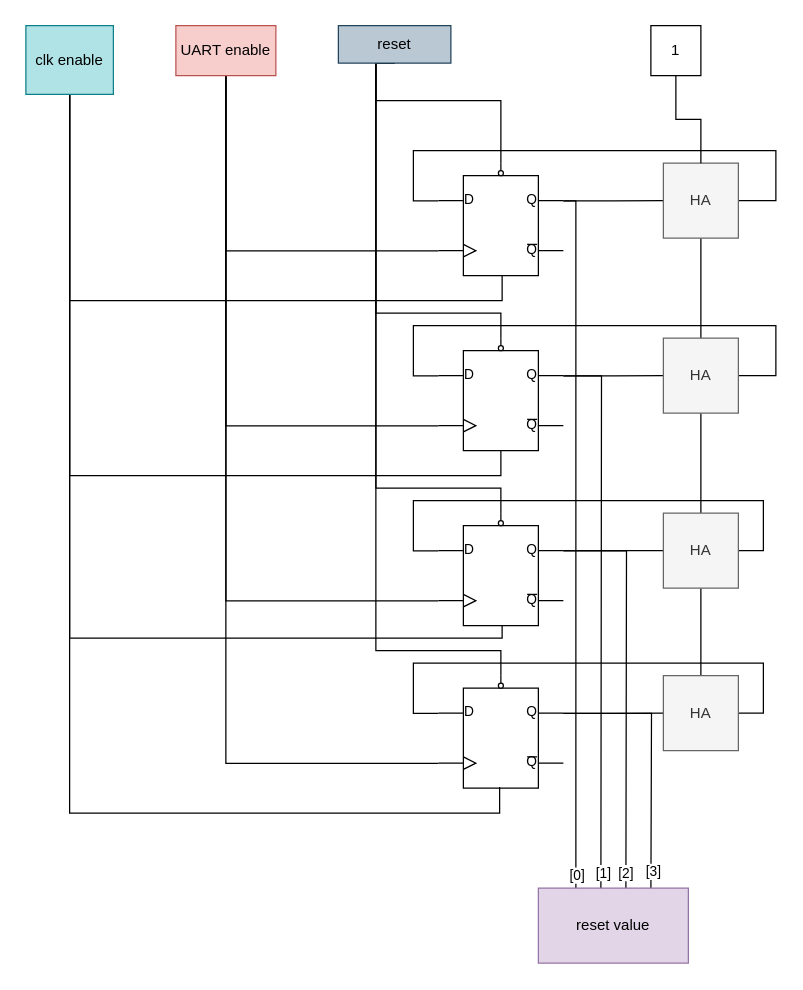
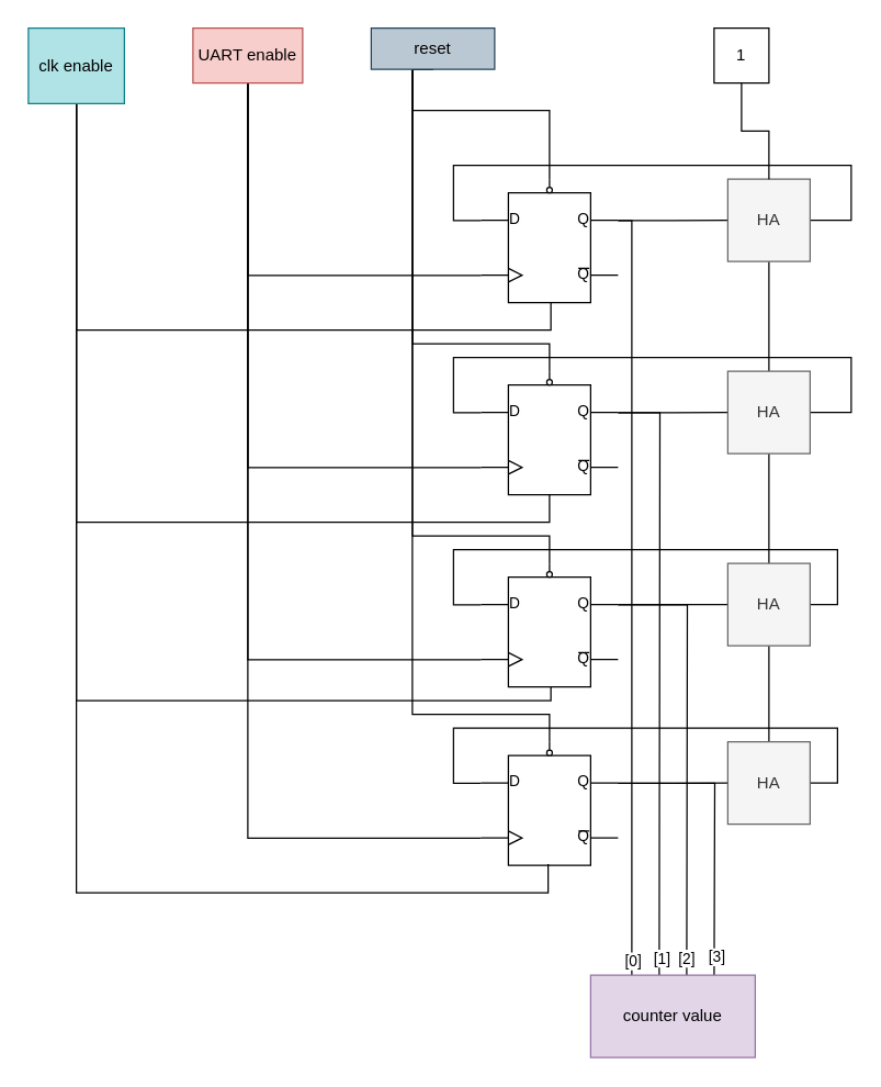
  <mxCell id="0" />
  <mxCell id="1" parent="0" />
  <mxCell id="2" style="edgeStyle=orthogonalEdgeStyle;rounded=0;orthogonalLoop=1;jettySize=auto;html=1;exitX=1;exitY=0.335;exitDx=0;exitDy=0;exitPerimeter=0;endArrow=none;endFill=0;entryX=0;entryY=0.5;entryDx=0;entryDy=0;" edge="1" parent="1" source="5" target="35"><mxGeometry relative="1" as="geometry"><mxPoint x="510" y="160" as="targetPoint" /></mxGeometry></mxCell>
  <mxCell id="3" style="edgeStyle=orthogonalEdgeStyle;rounded=0;orthogonalLoop=1;jettySize=auto;html=1;exitX=1;exitY=0.335;exitDx=0;exitDy=0;exitPerimeter=0;endArrow=none;endFill=0;" edge="1" parent="1" source="5"><mxGeometry relative="1" as="geometry"><mxPoint x="460" y="721.905" as="targetPoint" /><Array as="points"><mxPoint x="460" y="160" /></Array></mxGeometry></mxCell>
  <mxCell id="4" value="[0]" style="edgeLabel;html=1;align=center;verticalAlign=middle;resizable=0;points=[];" vertex="1" connectable="0" parent="3"><mxGeometry x="0.92" relative="1" as="geometry"><mxPoint as="offset" /></mxGeometry></mxCell>
  <mxCell id="5" value="" style="verticalLabelPosition=bottom;shadow=0;dashed=0;align=center;html=1;verticalAlign=top;shape=mxgraph.electrical.logic_gates.d_type_flip-flop_with_clear;" vertex="1" parent="1"><mxGeometry x="350" y="130" width="100" height="90" as="geometry" /></mxCell>
  <mxCell id="6" style="edgeStyle=orthogonalEdgeStyle;rounded=0;orthogonalLoop=1;jettySize=auto;html=1;exitX=1;exitY=0.335;exitDx=0;exitDy=0;exitPerimeter=0;entryX=0;entryY=0.5;entryDx=0;entryDy=0;endArrow=none;endFill=0;" edge="1" parent="1" source="9" target="45"><mxGeometry relative="1" as="geometry" /></mxCell>
  <mxCell id="7" style="edgeStyle=orthogonalEdgeStyle;rounded=0;orthogonalLoop=1;jettySize=auto;html=1;exitX=1;exitY=0.335;exitDx=0;exitDy=0;exitPerimeter=0;endArrow=none;endFill=0;" edge="1" parent="1" source="9"><mxGeometry relative="1" as="geometry"><mxPoint x="520" y="720" as="targetPoint" /></mxGeometry></mxCell>
  <mxCell id="8" value="[3]" style="edgeLabel;html=1;align=center;verticalAlign=middle;resizable=0;points=[];" vertex="1" connectable="0" parent="7"><mxGeometry x="0.791" y="1" relative="1" as="geometry"><mxPoint as="offset" /></mxGeometry></mxCell>
  <mxCell id="9" value="" style="verticalLabelPosition=bottom;shadow=0;dashed=0;align=center;html=1;verticalAlign=top;shape=mxgraph.electrical.logic_gates.d_type_flip-flop_with_clear;" vertex="1" parent="1"><mxGeometry x="350" y="540" width="100" height="90" as="geometry" /></mxCell>
  <mxCell id="10" style="edgeStyle=orthogonalEdgeStyle;rounded=0;orthogonalLoop=1;jettySize=auto;html=1;exitX=1;exitY=0.335;exitDx=0;exitDy=0;exitPerimeter=0;entryX=0;entryY=0.5;entryDx=0;entryDy=0;endArrow=none;endFill=0;" edge="1" parent="1" source="13" target="43"><mxGeometry relative="1" as="geometry"><Array as="points"><mxPoint x="530" y="440" /></Array></mxGeometry></mxCell>
  <mxCell id="11" style="edgeStyle=orthogonalEdgeStyle;rounded=0;orthogonalLoop=1;jettySize=auto;html=1;exitX=1;exitY=0.335;exitDx=0;exitDy=0;exitPerimeter=0;endArrow=none;endFill=0;" edge="1" parent="1" source="13"><mxGeometry relative="1" as="geometry"><mxPoint x="500" y="720" as="targetPoint" /></mxGeometry></mxCell>
  <mxCell id="12" value="[2]" style="edgeLabel;html=1;align=center;verticalAlign=middle;resizable=0;points=[];" vertex="1" connectable="0" parent="11"><mxGeometry x="0.864" y="-1" relative="1" as="geometry"><mxPoint as="offset" /></mxGeometry></mxCell>
  <mxCell id="13" value="" style="verticalLabelPosition=bottom;shadow=0;dashed=0;align=center;html=1;verticalAlign=top;shape=mxgraph.electrical.logic_gates.d_type_flip-flop_with_clear;" vertex="1" parent="1"><mxGeometry x="350" y="410" width="100" height="90" as="geometry" /></mxCell>
  <mxCell id="14" style="edgeStyle=orthogonalEdgeStyle;rounded=0;orthogonalLoop=1;jettySize=auto;html=1;exitX=1;exitY=0.335;exitDx=0;exitDy=0;exitPerimeter=0;entryX=0;entryY=0.5;entryDx=0;entryDy=0;endArrow=none;endFill=0;" edge="1" parent="1" source="17" target="40"><mxGeometry relative="1" as="geometry" /></mxCell>
  <mxCell id="15" style="edgeStyle=orthogonalEdgeStyle;rounded=0;orthogonalLoop=1;jettySize=auto;html=1;exitX=1;exitY=0.335;exitDx=0;exitDy=0;exitPerimeter=0;endArrow=none;endFill=0;" edge="1" parent="1" source="17"><mxGeometry relative="1" as="geometry"><mxPoint x="480" y="720.952" as="targetPoint" /></mxGeometry></mxCell>
  <mxCell id="16" value="[1]" style="edgeLabel;html=1;align=center;verticalAlign=middle;resizable=0;points=[];" vertex="1" connectable="0" parent="15"><mxGeometry x="0.897" y="1" relative="1" as="geometry"><mxPoint as="offset" /></mxGeometry></mxCell>
  <mxCell id="17" value="" style="verticalLabelPosition=bottom;shadow=0;dashed=0;align=center;html=1;verticalAlign=top;shape=mxgraph.electrical.logic_gates.d_type_flip-flop_with_clear;" vertex="1" parent="1"><mxGeometry x="350" y="270" width="100" height="90" as="geometry" /></mxCell>
  <mxCell id="18" style="edgeStyle=orthogonalEdgeStyle;rounded=0;orthogonalLoop=1;jettySize=auto;html=1;entryX=0.5;entryY=0;entryDx=0;entryDy=0;entryPerimeter=0;endArrow=none;endFill=0;" edge="1" parent="1" source="22" target="5"><mxGeometry relative="1" as="geometry"><Array as="points"><mxPoint x="300" y="80" /><mxPoint x="400" y="80" /></Array></mxGeometry></mxCell>
  <mxCell id="19" style="edgeStyle=orthogonalEdgeStyle;rounded=0;orthogonalLoop=1;jettySize=auto;html=1;exitX=0.5;exitY=1;exitDx=0;exitDy=0;endArrow=none;endFill=0;" edge="1" parent="1" source="22" target="17"><mxGeometry relative="1" as="geometry"><Array as="points"><mxPoint x="300" y="250" /><mxPoint x="400" y="250" /></Array></mxGeometry></mxCell>
  <mxCell id="20" style="edgeStyle=orthogonalEdgeStyle;rounded=0;orthogonalLoop=1;jettySize=auto;html=1;exitX=0.5;exitY=1;exitDx=0;exitDy=0;entryX=0.5;entryY=0;entryDx=0;entryDy=0;entryPerimeter=0;endArrow=none;endFill=0;" edge="1" parent="1" source="22" target="13"><mxGeometry relative="1" as="geometry"><Array as="points"><mxPoint x="300" y="390" /><mxPoint x="400" y="390" /></Array></mxGeometry></mxCell>
  <mxCell id="21" style="edgeStyle=orthogonalEdgeStyle;rounded=0;orthogonalLoop=1;jettySize=auto;html=1;exitX=0.5;exitY=1;exitDx=0;exitDy=0;entryX=0.5;entryY=0;entryDx=0;entryDy=0;entryPerimeter=0;endArrow=none;endFill=0;" edge="1" parent="1" source="22" target="9"><mxGeometry relative="1" as="geometry"><Array as="points"><mxPoint x="300" y="520" /><mxPoint x="400" y="520" /></Array></mxGeometry></mxCell>
  <mxCell id="22" value="reset" style="rounded=0;whiteSpace=wrap;html=1;fillColor=#bac8d3;strokeColor=#23445d;" vertex="1" parent="1"><mxGeometry x="270" y="20" width="90" height="30" as="geometry" /></mxCell>
  <mxCell id="23" style="edgeStyle=orthogonalEdgeStyle;rounded=0;orthogonalLoop=1;jettySize=auto;html=1;entryX=0;entryY=0.78;entryDx=0;entryDy=0;entryPerimeter=0;endArrow=none;endFill=0;" edge="1" parent="1" source="27" target="5"><mxGeometry relative="1" as="geometry"><Array as="points"><mxPoint x="180" y="200" /></Array></mxGeometry></mxCell>
  <mxCell id="24" style="edgeStyle=orthogonalEdgeStyle;rounded=0;orthogonalLoop=1;jettySize=auto;html=1;exitX=0.5;exitY=1;exitDx=0;exitDy=0;entryX=0;entryY=0.78;entryDx=0;entryDy=0;entryPerimeter=0;endArrow=none;endFill=0;" edge="1" parent="1" source="27" target="17"><mxGeometry relative="1" as="geometry" /></mxCell>
  <mxCell id="25" style="edgeStyle=orthogonalEdgeStyle;rounded=0;orthogonalLoop=1;jettySize=auto;html=1;exitX=0.5;exitY=1;exitDx=0;exitDy=0;entryX=0;entryY=0.78;entryDx=0;entryDy=0;entryPerimeter=0;endArrow=none;endFill=0;" edge="1" parent="1" source="27" target="13"><mxGeometry relative="1" as="geometry" /></mxCell>
  <mxCell id="26" style="edgeStyle=orthogonalEdgeStyle;rounded=0;orthogonalLoop=1;jettySize=auto;html=1;exitX=0.5;exitY=1;exitDx=0;exitDy=0;entryX=0;entryY=0.78;entryDx=0;entryDy=0;entryPerimeter=0;endArrow=none;endFill=0;" edge="1" parent="1" source="27" target="9"><mxGeometry relative="1" as="geometry" /></mxCell>
  <mxCell id="27" value="UART enable" style="rounded=0;whiteSpace=wrap;html=1;fillColor=#f8cecc;strokeColor=#b85450;" vertex="1" parent="1"><mxGeometry x="140" y="20" width="80" height="40" as="geometry" /></mxCell>
  <mxCell id="28" style="edgeStyle=orthogonalEdgeStyle;rounded=0;orthogonalLoop=1;jettySize=auto;html=1;endArrow=none;endFill=0;entryX=0.51;entryY=1;entryDx=0;entryDy=0;entryPerimeter=0;" edge="1" parent="1" source="32" target="5"><mxGeometry relative="1" as="geometry"><mxPoint x="402" y="221" as="targetPoint" /><Array as="points"><mxPoint x="55" y="240" /><mxPoint x="401" y="240" /></Array></mxGeometry></mxCell>
  <mxCell id="29" style="edgeStyle=orthogonalEdgeStyle;rounded=0;orthogonalLoop=1;jettySize=auto;html=1;exitX=0.5;exitY=1;exitDx=0;exitDy=0;entryX=0.5;entryY=1;entryDx=0;entryDy=0;entryPerimeter=0;endArrow=none;endFill=0;" edge="1" parent="1" source="32" target="17"><mxGeometry relative="1" as="geometry" /></mxCell>
  <mxCell id="30" style="edgeStyle=orthogonalEdgeStyle;rounded=0;orthogonalLoop=1;jettySize=auto;html=1;exitX=0.5;exitY=1;exitDx=0;exitDy=0;entryX=0.51;entryY=1;entryDx=0;entryDy=0;entryPerimeter=0;endArrow=none;endFill=0;" edge="1" parent="1" source="32" target="13"><mxGeometry relative="1" as="geometry"><Array as="points"><mxPoint x="55" y="510" /><mxPoint x="401" y="510" /></Array></mxGeometry></mxCell>
  <mxCell id="31" style="edgeStyle=orthogonalEdgeStyle;rounded=0;orthogonalLoop=1;jettySize=auto;html=1;exitX=0.5;exitY=1;exitDx=0;exitDy=0;entryX=0.49;entryY=0.989;entryDx=0;entryDy=0;entryPerimeter=0;endArrow=none;endFill=0;" edge="1" parent="1" source="32" target="9"><mxGeometry relative="1" as="geometry" /></mxCell>
  <mxCell id="32" value="clk enable" style="rounded=0;whiteSpace=wrap;html=1;fillColor=#b0e3e6;strokeColor=#0e8088;" vertex="1" parent="1"><mxGeometry x="20" y="20" width="70" height="55" as="geometry" /></mxCell>
  <mxCell id="33" style="edgeStyle=orthogonalEdgeStyle;rounded=0;orthogonalLoop=1;jettySize=auto;html=1;entryX=0.5;entryY=0;entryDx=0;entryDy=0;endArrow=none;endFill=0;" edge="1" parent="1" source="35" target="40"><mxGeometry relative="1" as="geometry" /></mxCell>
  <mxCell id="34" style="edgeStyle=orthogonalEdgeStyle;rounded=0;orthogonalLoop=1;jettySize=auto;html=1;entryX=0;entryY=0.335;entryDx=0;entryDy=0;entryPerimeter=0;endArrow=none;endFill=0;" edge="1" parent="1" source="35" target="5"><mxGeometry relative="1" as="geometry"><Array as="points"><mxPoint x="620" y="160" /><mxPoint x="620" y="120" /><mxPoint x="330" y="120" /><mxPoint x="330" y="160" /></Array></mxGeometry></mxCell>
  <mxCell id="35" value="HA" style="rounded=0;whiteSpace=wrap;html=1;fillColor=#f5f5f5;strokeColor=#666666;fontColor=#333333;" vertex="1" parent="1"><mxGeometry x="530" y="130" width="60" height="60" as="geometry" /></mxCell>
  <mxCell id="36" style="edgeStyle=orthogonalEdgeStyle;rounded=0;orthogonalLoop=1;jettySize=auto;html=1;entryX=0.5;entryY=0;entryDx=0;entryDy=0;endArrow=none;endFill=0;" edge="1" parent="1" source="37" target="35"><mxGeometry relative="1" as="geometry" /></mxCell>
  <mxCell id="37" value="1" style="rounded=0;whiteSpace=wrap;html=1;" vertex="1" parent="1"><mxGeometry x="520" y="20" width="40" height="40" as="geometry" /></mxCell>
  <mxCell id="38" style="edgeStyle=orthogonalEdgeStyle;rounded=0;orthogonalLoop=1;jettySize=auto;html=1;exitX=0.5;exitY=1;exitDx=0;exitDy=0;entryX=0.5;entryY=0;entryDx=0;entryDy=0;endArrow=none;endFill=0;" edge="1" parent="1" source="40" target="43"><mxGeometry relative="1" as="geometry" /></mxCell>
  <mxCell id="39" style="edgeStyle=orthogonalEdgeStyle;rounded=0;orthogonalLoop=1;jettySize=auto;html=1;entryX=0;entryY=0.335;entryDx=0;entryDy=0;entryPerimeter=0;endArrow=none;endFill=0;" edge="1" parent="1" source="40" target="17"><mxGeometry relative="1" as="geometry"><Array as="points"><mxPoint x="620" y="300" /><mxPoint x="620" y="260" /><mxPoint x="330" y="260" /><mxPoint x="330" y="300" /></Array></mxGeometry></mxCell>
  <mxCell id="40" value="HA" style="rounded=0;whiteSpace=wrap;html=1;fillColor=#f5f5f5;strokeColor=#666666;fontColor=#333333;" vertex="1" parent="1"><mxGeometry x="530" y="270" width="60" height="60" as="geometry" /></mxCell>
  <mxCell id="41" style="edgeStyle=orthogonalEdgeStyle;rounded=0;orthogonalLoop=1;jettySize=auto;html=1;exitX=0.5;exitY=1;exitDx=0;exitDy=0;entryX=0.5;entryY=0;entryDx=0;entryDy=0;endArrow=none;endFill=0;" edge="1" parent="1" source="43" target="45"><mxGeometry relative="1" as="geometry" /></mxCell>
  <mxCell id="42" style="edgeStyle=orthogonalEdgeStyle;rounded=0;orthogonalLoop=1;jettySize=auto;html=1;exitX=1;exitY=0.5;exitDx=0;exitDy=0;entryX=0;entryY=0.335;entryDx=0;entryDy=0;entryPerimeter=0;endArrow=none;endFill=0;" edge="1" parent="1" source="43" target="13"><mxGeometry relative="1" as="geometry"><Array as="points"><mxPoint x="610" y="440" /><mxPoint x="610" y="400" /><mxPoint x="330" y="400" /><mxPoint x="330" y="440" /></Array></mxGeometry></mxCell>
  <mxCell id="43" value="HA" style="rounded=0;whiteSpace=wrap;html=1;fillColor=#f5f5f5;strokeColor=#666666;fontColor=#333333;" vertex="1" parent="1"><mxGeometry x="530" y="410" width="60" height="60" as="geometry" /></mxCell>
  <mxCell id="44" style="edgeStyle=orthogonalEdgeStyle;rounded=0;orthogonalLoop=1;jettySize=auto;html=1;exitX=1;exitY=0.5;exitDx=0;exitDy=0;entryX=0;entryY=0.335;entryDx=0;entryDy=0;entryPerimeter=0;endArrow=none;endFill=0;" edge="1" parent="1" source="45" target="9"><mxGeometry relative="1" as="geometry"><Array as="points"><mxPoint x="610" y="570" /><mxPoint x="610" y="530" /><mxPoint x="330" y="530" /><mxPoint x="330" y="570" /></Array></mxGeometry></mxCell>
  <mxCell id="45" value="HA" style="rounded=0;whiteSpace=wrap;html=1;fillColor=#f5f5f5;strokeColor=#666666;fontColor=#333333;" vertex="1" parent="1"><mxGeometry x="530" y="540" width="60" height="60" as="geometry" /></mxCell>
- <mxCell id="46" value="reset value" style="rounded=0;whiteSpace=wrap;html=1;fillColor=#e1d5e7;strokeColor=#9673a6;" vertex="1" parent="1"><mxGeometry x="430" y="710" width="120" height="60" as="geometry" /></mxCell>
+ <mxCell id="46" value="counter value" style="rounded=0;whiteSpace=wrap;html=1;fillColor=#e1d5e7;strokeColor=#9673a6;" vertex="1" parent="1"><mxGeometry x="430" y="710" width="120" height="60" as="geometry" /></mxCell>
